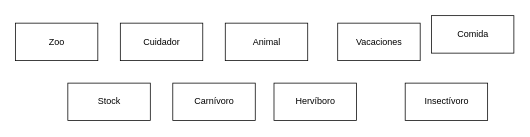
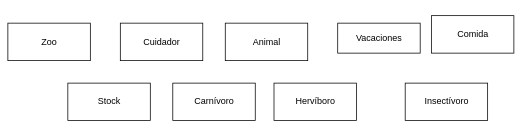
  <mxCell id="0" />
  <mxCell id="1" parent="0" />
  <mxCell id="2" value="Insectívoro" style="html=1;" vertex="1" parent="1"><mxGeometry x="540" y="110" width="110" height="50" as="geometry" /></mxCell>
  <mxCell id="3" value="Carnívoro" style="html=1;" vertex="1" parent="1"><mxGeometry x="230" y="110" width="110" height="50" as="geometry" /></mxCell>
  <mxCell id="4" value="Hervíboro" style="html=1;" vertex="1" parent="1"><mxGeometry x="365" y="110" width="110" height="50" as="geometry" /></mxCell>
  <mxCell id="5" value="Stock" style="html=1;" vertex="1" parent="1"><mxGeometry x="90" y="110" width="110" height="50" as="geometry" /></mxCell>
- <mxCell id="6" value="Zoo" style="html=1;" vertex="1" parent="1"><mxGeometry x="20" y="30" width="110" height="50" as="geometry" /></mxCell>
+ <mxCell id="6" value="Zoo" style="html=1;" vertex="1" parent="1"><mxGeometry x="10" y="30" width="110" height="50" as="geometry" /></mxCell>
  <mxCell id="7" value="Comida" style="html=1;" vertex="1" parent="1"><mxGeometry x="575" y="20" width="110" height="50" as="geometry" /></mxCell>
- <mxCell id="8" value="Vacaciones" style="html=1;" vertex="1" parent="1"><mxGeometry x="450" y="30" width="110" height="50" as="geometry" /></mxCell>
+ <mxCell id="8" value="Vacaciones" style="html=1;" vertex="1" parent="1"><mxGeometry x="450" y="30" width="110" height="40" as="geometry" /></mxCell>
  <mxCell id="9" value="Animal" style="html=1;" vertex="1" parent="1"><mxGeometry x="300" y="30" width="110" height="50" as="geometry" /></mxCell>
  <mxCell id="10" value="Cuidador" style="html=1;" vertex="1" parent="1"><mxGeometry x="160" y="30" width="110" height="50" as="geometry" /></mxCell>
